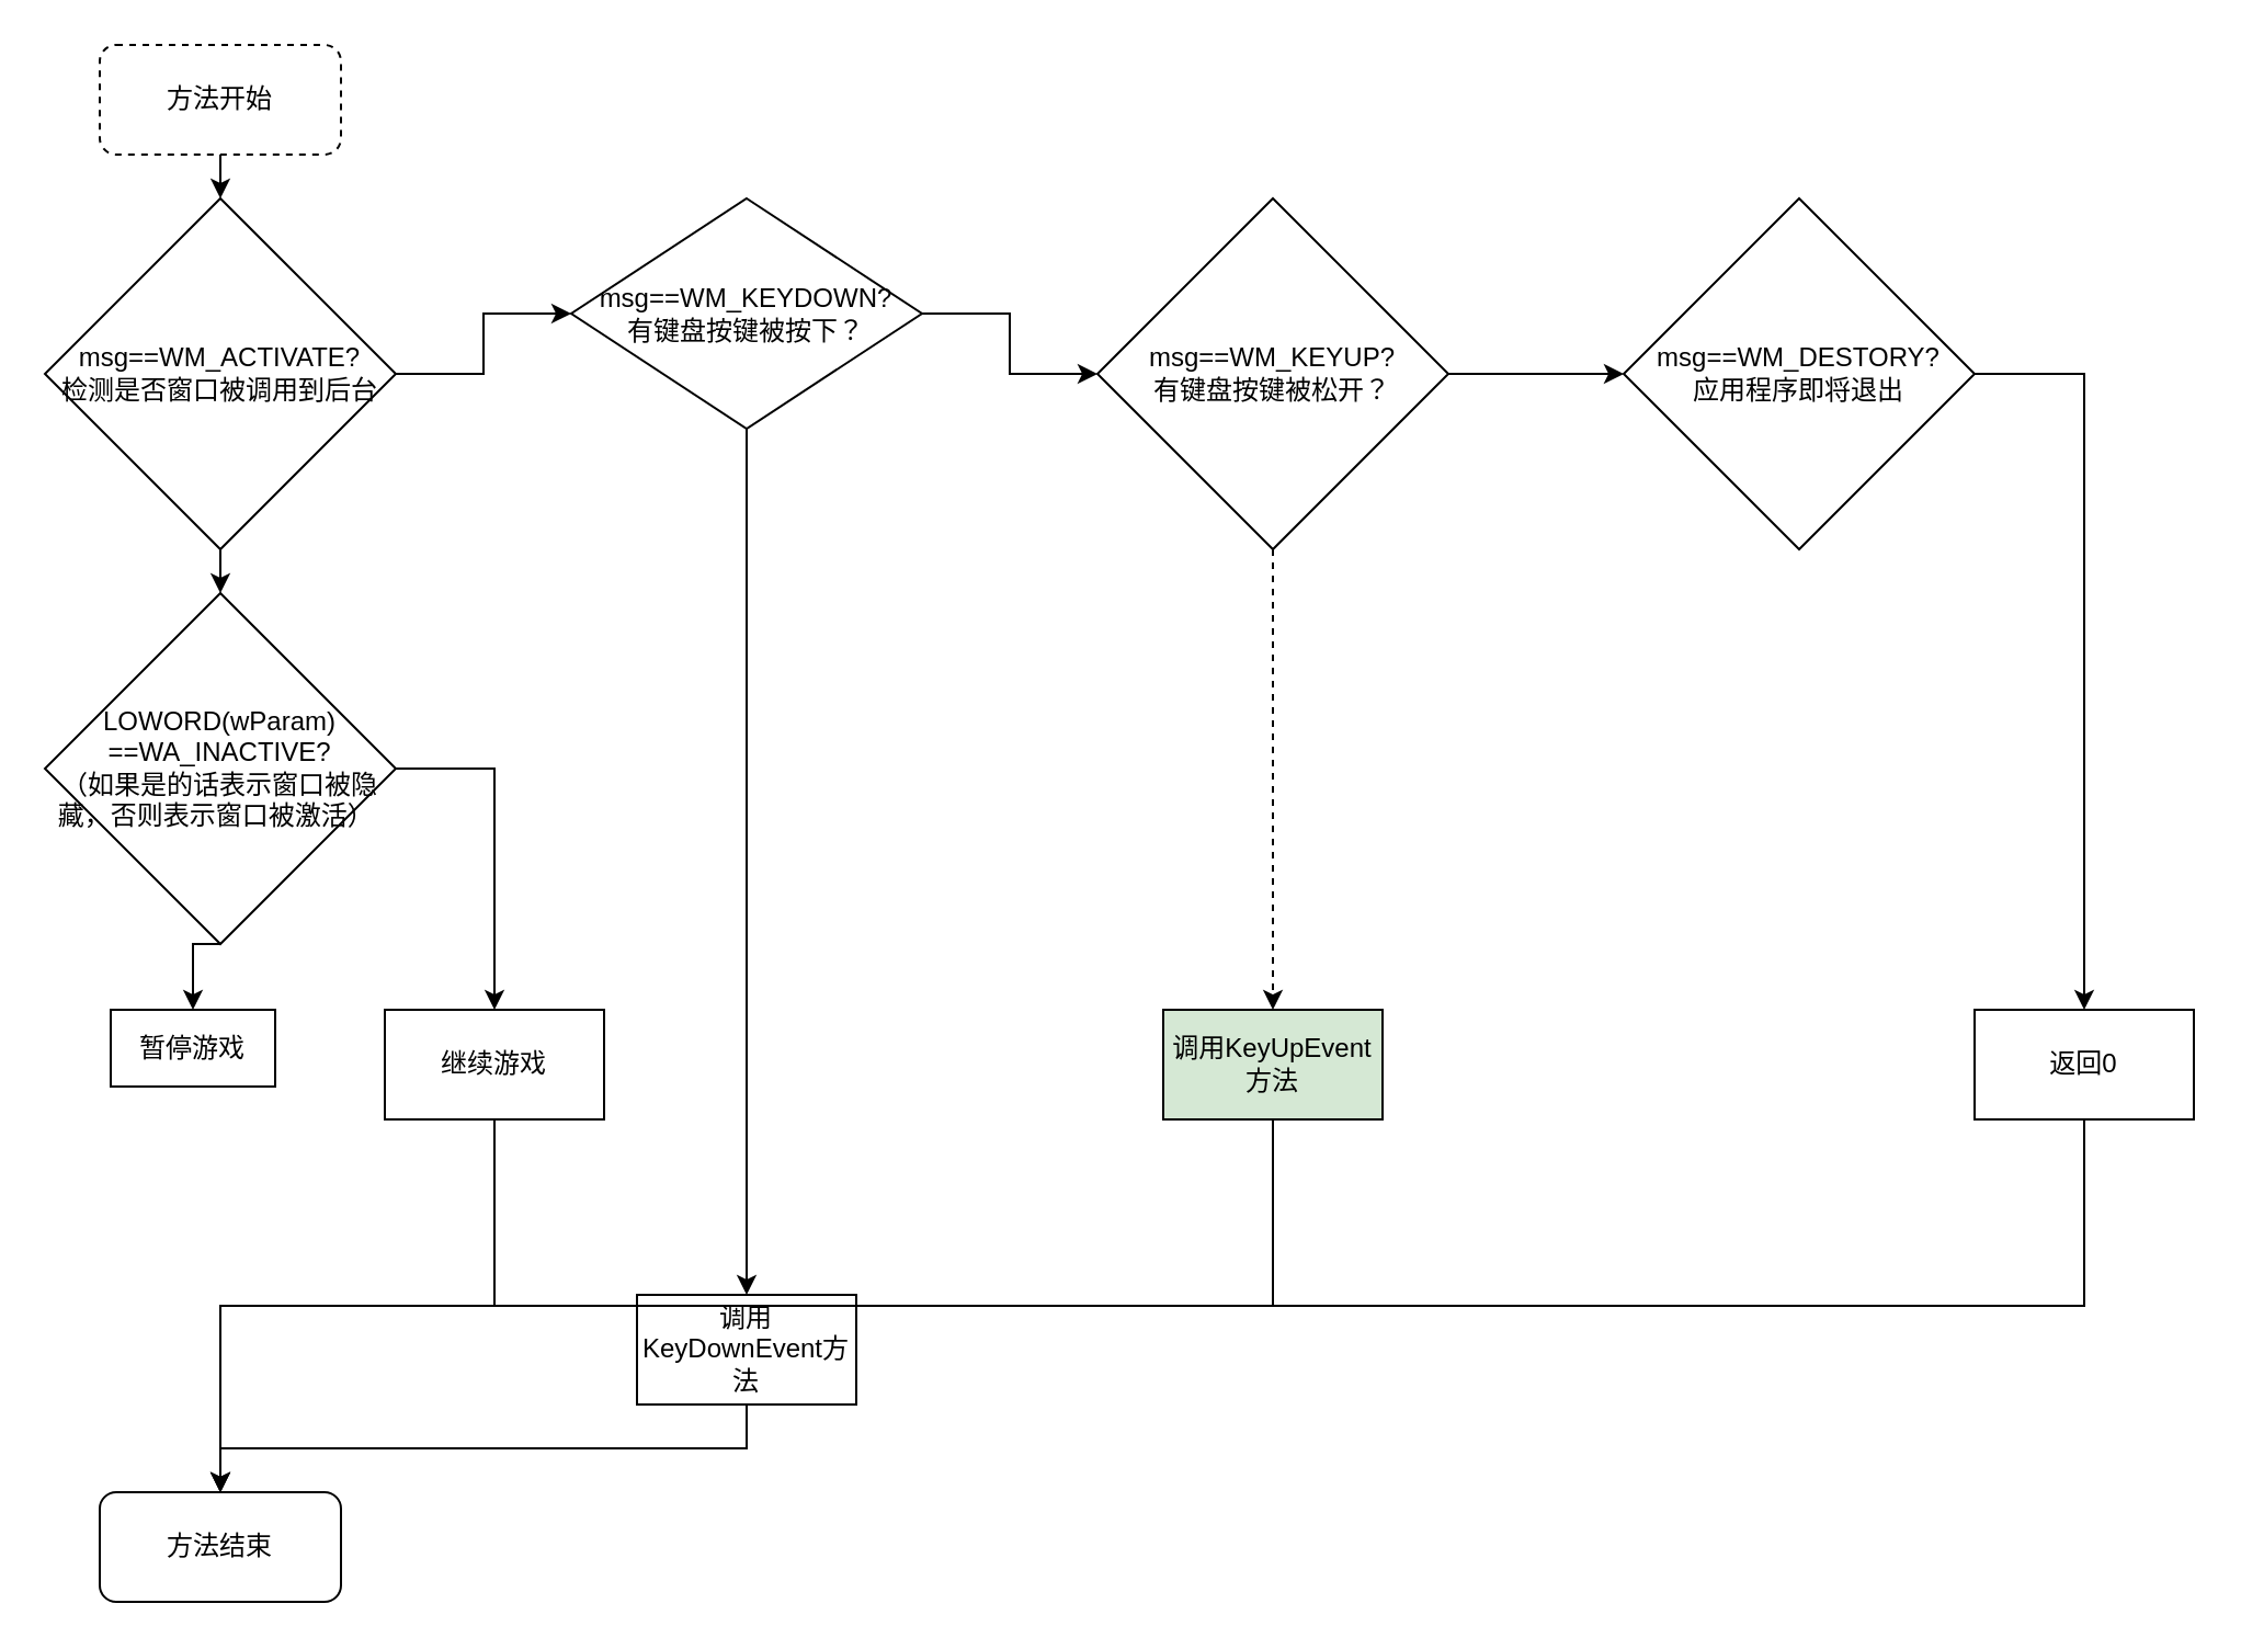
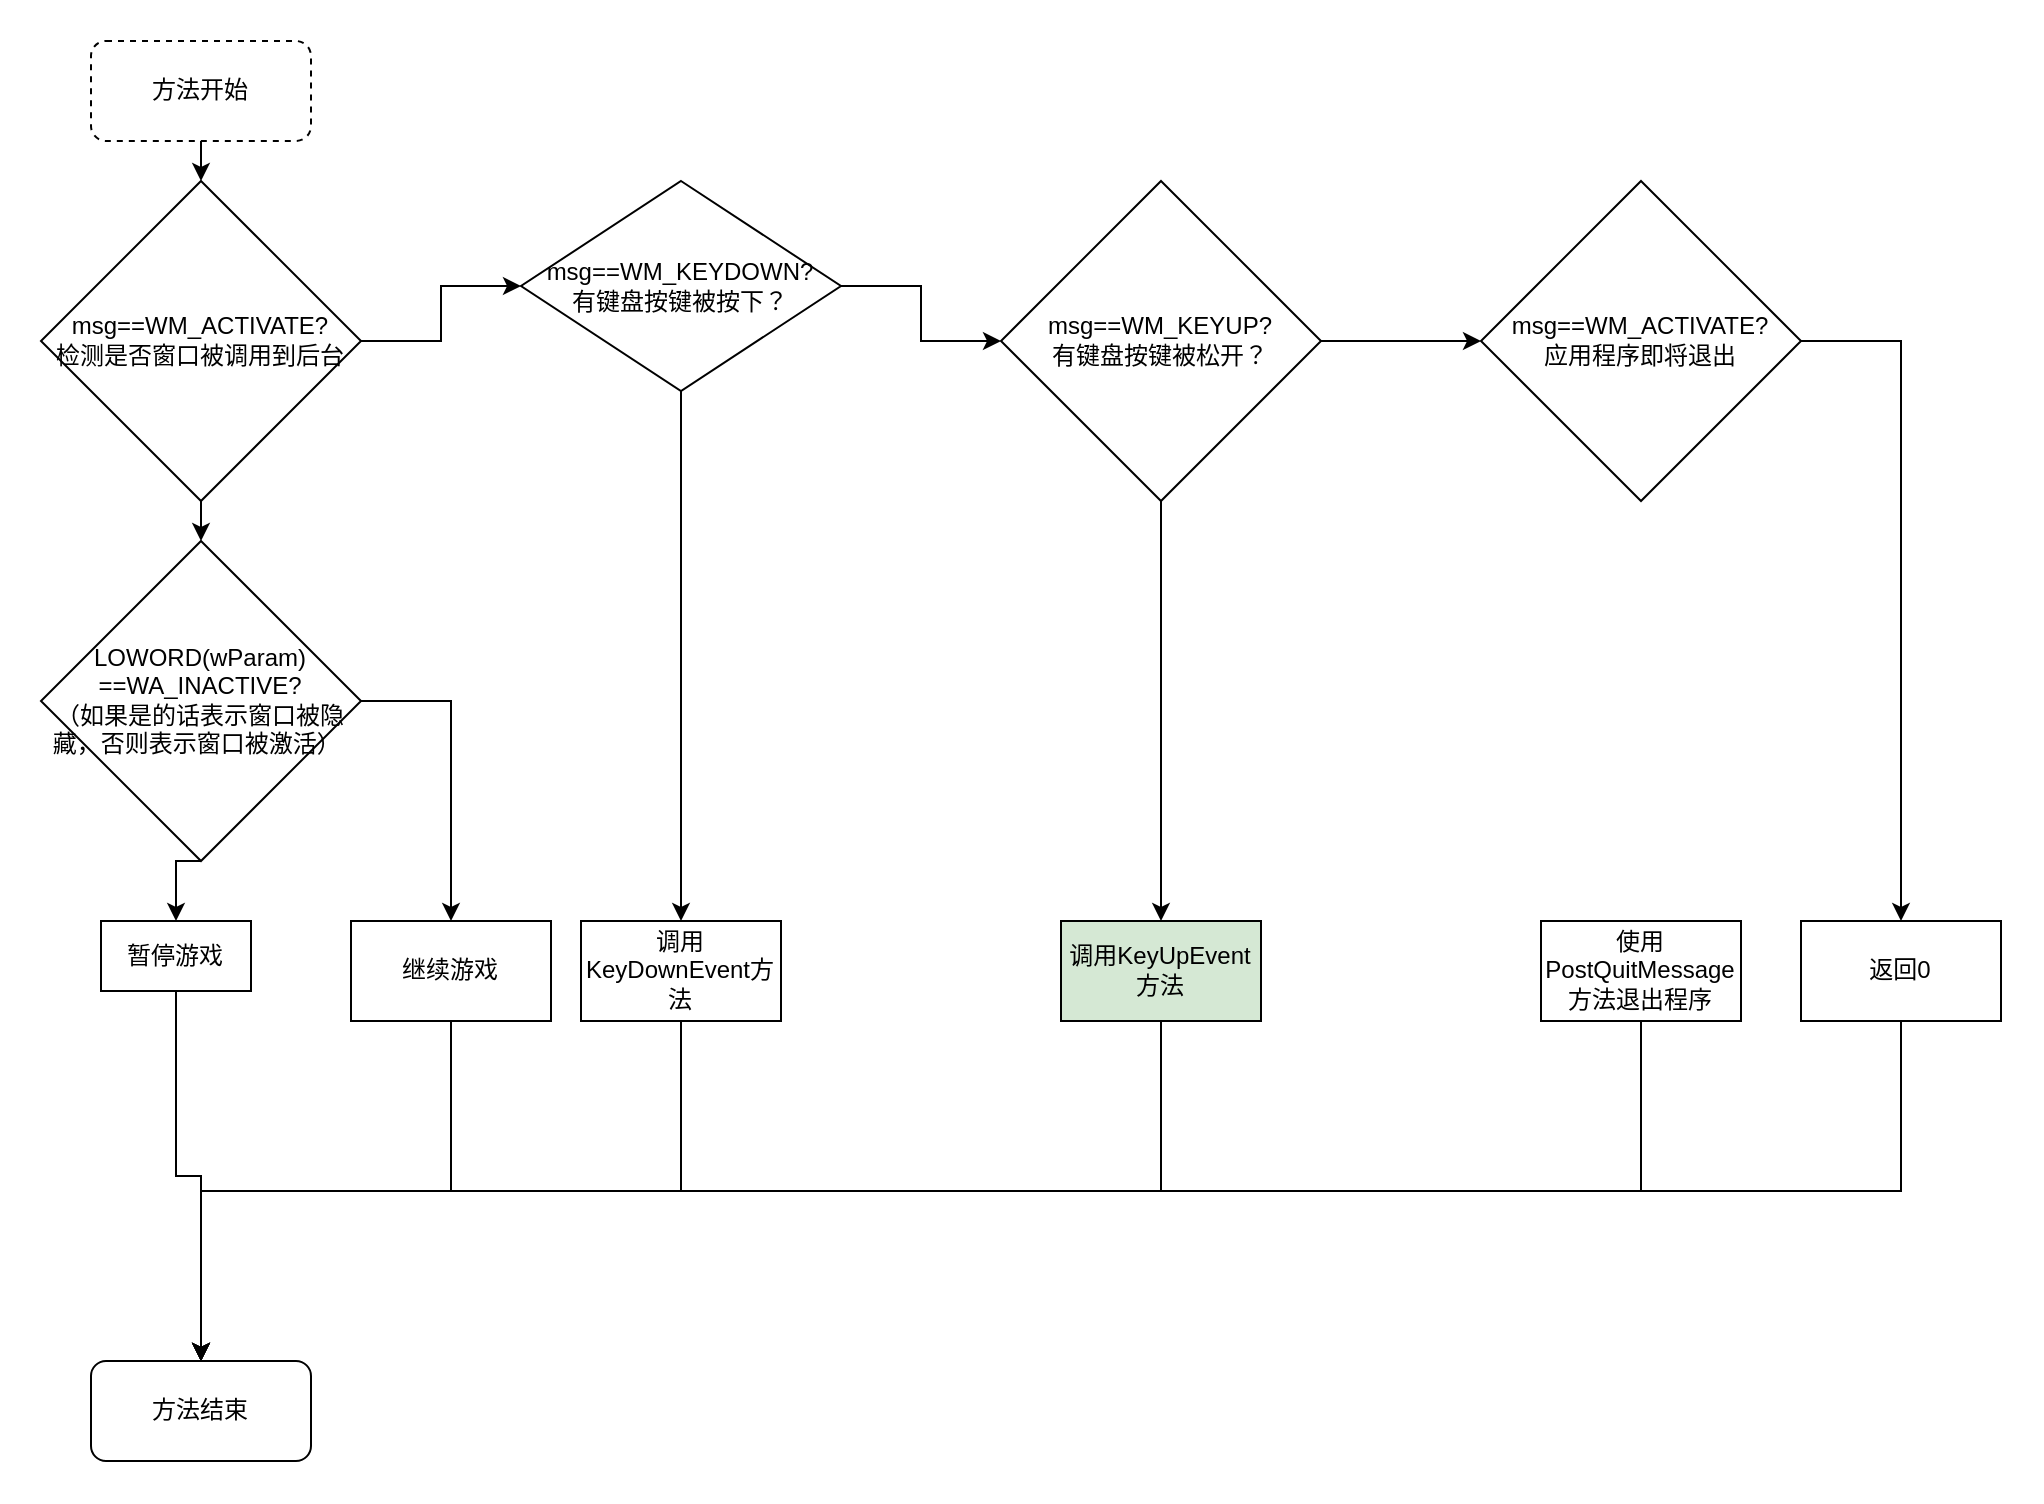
  <mxCell id="0" />
  <mxCell id="1" parent="0" />
  <mxCell id="2" style="edgeStyle=orthogonalEdgeStyle;rounded=0;orthogonalLoop=1;jettySize=auto;html=1;exitX=0.5;exitY=1;exitDx=0;exitDy=0;entryX=0.5;entryY=0;entryDx=0;entryDy=0;" edge="1" parent="1" source="3" target="7"><mxGeometry relative="1" as="geometry" /></mxCell>
  <mxCell id="3" value="方法开始" style="rounded=1;whiteSpace=wrap;html=1;dashed=1;" vertex="1" parent="1"><mxGeometry x="45" y="20" width="110" height="50" as="geometry" /></mxCell>
  <mxCell id="4" value="暂停游戏" style="rounded=0;whiteSpace=wrap;html=1;" vertex="1" parent="1"><mxGeometry x="50" y="460" width="75" height="35" as="geometry" /></mxCell>
  <mxCell id="5" style="edgeStyle=orthogonalEdgeStyle;rounded=0;orthogonalLoop=1;jettySize=auto;html=1;exitX=0.5;exitY=1;exitDx=0;exitDy=0;entryX=0.5;entryY=0;entryDx=0;entryDy=0;" edge="1" parent="1" source="7" target="18"><mxGeometry relative="1" as="geometry" /></mxCell>
  <mxCell id="6" value="" style="edgeStyle=orthogonalEdgeStyle;rounded=0;orthogonalLoop=1;jettySize=auto;html=1;" edge="1" parent="1" source="7" target="10"><mxGeometry relative="1" as="geometry" /></mxCell>
  <mxCell id="7" value="msg==WM_ACTIVATE?&lt;br&gt;检测是否窗口被调用到后台" style="rhombus;whiteSpace=wrap;html=1;" vertex="1" parent="1"><mxGeometry x="20" y="90" width="160" height="160" as="geometry" /></mxCell>
  <mxCell id="8" style="edgeStyle=orthogonalEdgeStyle;rounded=0;orthogonalLoop=1;jettySize=auto;html=1;exitX=0.5;exitY=1;exitDx=0;exitDy=0;" edge="1" parent="1" source="10" target="22"><mxGeometry relative="1" as="geometry" /></mxCell>
  <mxCell id="9" value="" style="edgeStyle=orthogonalEdgeStyle;rounded=0;orthogonalLoop=1;jettySize=auto;html=1;" edge="1" parent="1" source="10" target="13"><mxGeometry relative="1" as="geometry" /></mxCell>
  <mxCell id="10" value="msg==WM_KEYDOWN?&lt;br&gt;有键盘按键被按下？" style="rhombus;whiteSpace=wrap;html=1;" vertex="1" parent="1"><mxGeometry x="260" y="90" width="160" height="105" as="geometry" /></mxCell>
- <mxCell id="11" style="edgeStyle=orthogonalEdgeStyle;rounded=0;orthogonalLoop=1;jettySize=auto;html=1;exitX=0.5;exitY=1;exitDx=0;exitDy=0;dashed=1;" edge="1" parent="1" source="13" target="24"><mxGeometry relative="1" as="geometry" /></mxCell>
+ <mxCell id="11" style="edgeStyle=orthogonalEdgeStyle;rounded=0;orthogonalLoop=1;jettySize=auto;html=1;exitX=0.5;exitY=1;exitDx=0;exitDy=0;" edge="1" parent="1" source="13" target="24"><mxGeometry relative="1" as="geometry" /></mxCell>
  <mxCell id="12" value="" style="edgeStyle=orthogonalEdgeStyle;rounded=0;orthogonalLoop=1;jettySize=auto;html=1;" edge="1" parent="1" source="13" target="15"><mxGeometry relative="1" as="geometry" /></mxCell>
  <mxCell id="13" value="msg==WM_KEYUP?&lt;br&gt;有键盘按键被松开？" style="rhombus;whiteSpace=wrap;html=1;" vertex="1" parent="1"><mxGeometry x="500" y="90" width="160" height="160" as="geometry" /></mxCell>
  <mxCell id="14" style="edgeStyle=orthogonalEdgeStyle;rounded=0;orthogonalLoop=1;jettySize=auto;html=1;exitX=1;exitY=0.5;exitDx=0;exitDy=0;" edge="1" parent="1" source="15" target="28"><mxGeometry relative="1" as="geometry" /></mxCell>
- <mxCell id="15" value="msg==WM_DESTORY?&lt;br&gt;应用程序即将退出" style="rhombus;whiteSpace=wrap;html=1;" vertex="1" parent="1"><mxGeometry x="740" y="90" width="160" height="160" as="geometry" /></mxCell>
+ <mxCell id="15" value="msg==WM_ACTIVATE?&lt;br&gt;应用程序即将退出" style="rhombus;whiteSpace=wrap;html=1;" vertex="1" parent="1"><mxGeometry x="740" y="90" width="160" height="160" as="geometry" /></mxCell>
  <mxCell id="16" style="edgeStyle=orthogonalEdgeStyle;rounded=0;orthogonalLoop=1;jettySize=auto;html=1;exitX=0.5;exitY=1;exitDx=0;exitDy=0;entryX=0.5;entryY=0;entryDx=0;entryDy=0;" edge="1" parent="1" source="18" target="4"><mxGeometry relative="1" as="geometry" /></mxCell>
  <mxCell id="17" style="edgeStyle=orthogonalEdgeStyle;rounded=0;orthogonalLoop=1;jettySize=auto;html=1;exitX=1;exitY=0.5;exitDx=0;exitDy=0;" edge="1" parent="1" source="18" target="20"><mxGeometry relative="1" as="geometry" /></mxCell>
  <mxCell id="18" value="LOWORD(wParam) ==WA_INACTIVE?&lt;br&gt;（如果是的话表示窗口被隐藏，否则表示窗口被激活）&amp;nbsp;" style="rhombus;whiteSpace=wrap;html=1;" vertex="1" parent="1"><mxGeometry x="20" y="270" width="160" height="160" as="geometry" /></mxCell>
  <mxCell id="19" style="edgeStyle=orthogonalEdgeStyle;rounded=0;orthogonalLoop=1;jettySize=auto;html=1;exitX=0.5;exitY=1;exitDx=0;exitDy=0;entryX=0.5;entryY=0;entryDx=0;entryDy=0;" edge="1" parent="1" source="20" target="29"><mxGeometry relative="1" as="geometry"><mxPoint x="215" y="590" as="targetPoint" /></mxGeometry></mxCell>
  <mxCell id="20" value="继续游戏" style="rounded=0;whiteSpace=wrap;html=1;" vertex="1" parent="1"><mxGeometry x="175" y="460" width="100" height="50" as="geometry" /></mxCell>
  <mxCell id="21" style="edgeStyle=orthogonalEdgeStyle;rounded=0;orthogonalLoop=1;jettySize=auto;html=1;exitX=0.5;exitY=1;exitDx=0;exitDy=0;" edge="1" parent="1" source="22" target="29"><mxGeometry relative="1" as="geometry" /></mxCell>
- <mxCell id="22" value="调用KeyDownEvent方法" style="rounded=0;whiteSpace=wrap;html=1;" vertex="1" parent="1"><mxGeometry x="290" y="590" width="100" height="50" as="geometry" /></mxCell>
+ <mxCell id="22" value="调用KeyDownEvent方法" style="rounded=0;whiteSpace=wrap;html=1;" vertex="1" parent="1"><mxGeometry x="290" y="460" width="100" height="50" as="geometry" /></mxCell>
  <mxCell id="23" style="edgeStyle=orthogonalEdgeStyle;rounded=0;orthogonalLoop=1;jettySize=auto;html=1;exitX=0.5;exitY=1;exitDx=0;exitDy=0;entryX=0.5;entryY=0;entryDx=0;entryDy=0;" edge="1" parent="1" source="24" target="29"><mxGeometry relative="1" as="geometry" /></mxCell>
  <mxCell id="24" value="调用KeyUpEvent方法" style="rounded=0;whiteSpace=wrap;html=1;fillColor=#d5e8d4;" vertex="1" parent="1"><mxGeometry x="530" y="460" width="100" height="50" as="geometry" /></mxCell>
+ <mxCell id="25" style="edgeStyle=orthogonalEdgeStyle;rounded=0;orthogonalLoop=1;jettySize=auto;html=1;exitX=0.5;exitY=1;exitDx=0;exitDy=0;entryX=0.5;entryY=0;entryDx=0;entryDy=0;" edge="1" parent="1" source="26" target="29"><mxGeometry relative="1" as="geometry" /></mxCell>
+ <mxCell id="26" value="使用PostQuitMessage方法退出程序" style="rounded=0;whiteSpace=wrap;html=1;" vertex="1" parent="1"><mxGeometry x="770" y="460" width="100" height="50" as="geometry" /></mxCell>
  <mxCell id="27" style="edgeStyle=orthogonalEdgeStyle;rounded=0;orthogonalLoop=1;jettySize=auto;html=1;exitX=0.5;exitY=1;exitDx=0;exitDy=0;" edge="1" parent="1" source="28" target="29"><mxGeometry relative="1" as="geometry" /></mxCell>
  <mxCell id="28" value="返回0" style="rounded=0;whiteSpace=wrap;html=1;" vertex="1" parent="1"><mxGeometry x="900" y="460" width="100" height="50" as="geometry" /></mxCell>
  <mxCell id="29" value="方法结束" style="rounded=1;whiteSpace=wrap;html=1;" vertex="1" parent="1"><mxGeometry x="45" y="680" width="110" height="50" as="geometry" /></mxCell>
+ <mxCell id="30" style="edgeStyle=orthogonalEdgeStyle;rounded=0;orthogonalLoop=1;jettySize=auto;html=1;exitX=0.5;exitY=1;exitDx=0;exitDy=0;" edge="1" parent="1" source="4" target="29"><mxGeometry relative="1" as="geometry"><mxPoint x="100" y="810" as="targetPoint" /><mxPoint x="100" y="510" as="sourcePoint" /></mxGeometry></mxCell>
